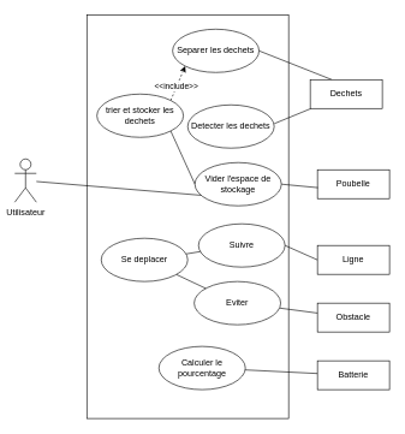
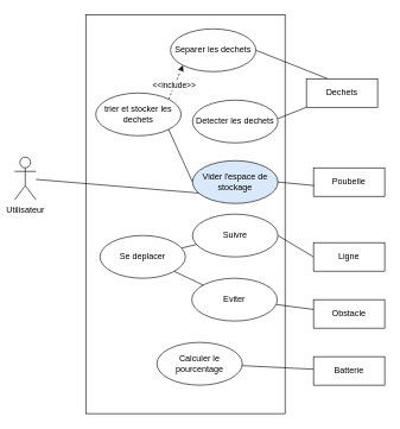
  <mxCell id="0" />
  <mxCell id="1" parent="0" />
  <mxCell id="2" value="" style="rounded=0;whiteSpace=wrap;html=1;" parent="1" vertex="1"><mxGeometry x="120" y="20" width="280" height="560" as="geometry" /></mxCell>
  <mxCell id="3" value="Separer les dechets" style="ellipse;whiteSpace=wrap;html=1;" parent="1" vertex="1"><mxGeometry x="239" y="40" width="120" height="60" as="geometry" /></mxCell>
  <mxCell id="4" style="edgeStyle=none;rounded=0;sketch=0;orthogonalLoop=1;jettySize=auto;html=1;entryX=0.075;entryY=0.757;entryDx=0;entryDy=0;entryPerimeter=0;shadow=0;startArrow=none;startFill=0;endArrow=none;endFill=0;" parent="1" source="5" target="19" edge="1"><mxGeometry relative="1" as="geometry"><mxPoint x="276.12" y="233.98" as="targetPoint" /></mxGeometry></mxCell>
  <mxCell id="5" value="Utilisateur" style="shape=umlActor;verticalLabelPosition=bottom;verticalAlign=top;html=1;outlineConnect=0;" parent="1" vertex="1"><mxGeometry x="20" y="220" width="30" height="60" as="geometry" /></mxCell>
  <mxCell id="6" style="edgeStyle=none;rounded=0;sketch=0;orthogonalLoop=1;jettySize=auto;html=1;exitX=0.3;exitY=0;exitDx=0;exitDy=0;entryX=1;entryY=0.5;entryDx=0;entryDy=0;shadow=0;startArrow=none;startFill=0;endArrow=none;endFill=0;exitPerimeter=0;" parent="1" source="8" target="3" edge="1"><mxGeometry relative="1" as="geometry" /></mxCell>
  <mxCell id="7" style="edgeStyle=none;rounded=0;sketch=0;orthogonalLoop=1;jettySize=auto;html=1;entryX=1.001;entryY=0.433;entryDx=0;entryDy=0;entryPerimeter=0;shadow=0;startArrow=none;startFill=0;endArrow=none;endFill=0;" parent="1" source="8" target="13" edge="1"><mxGeometry relative="1" as="geometry" /></mxCell>
  <mxCell id="8" value="Dechets" style="rounded=0;whiteSpace=wrap;html=1;" parent="1" vertex="1"><mxGeometry x="430" y="110" width="100" height="40" as="geometry" /></mxCell>
  <mxCell id="9" style="edgeStyle=none;rounded=0;sketch=0;orthogonalLoop=1;jettySize=auto;html=1;exitX=1;exitY=0;exitDx=0;exitDy=0;entryX=0;entryY=1;entryDx=0;entryDy=0;shadow=0;startArrow=none;startFill=0;endArrow=classic;endFill=1;dashed=1;" parent="1" source="12" target="3" edge="1"><mxGeometry relative="1" as="geometry" /></mxCell>
  <mxCell id="10" value="&amp;lt;&amp;lt;include&amp;gt;&amp;gt;" style="edgeLabel;html=1;align=center;verticalAlign=middle;resizable=0;points=[];" parent="9" vertex="1" connectable="0"><mxGeometry x="-0.168" relative="1" as="geometry"><mxPoint x="-1" as="offset" /></mxGeometry></mxCell>
  <mxCell id="11" style="edgeStyle=none;rounded=0;sketch=0;orthogonalLoop=1;jettySize=auto;html=1;exitX=1;exitY=1;exitDx=0;exitDy=0;shadow=0;startArrow=none;startFill=0;endArrow=none;endFill=0;entryX=0;entryY=0.5;entryDx=0;entryDy=0;" parent="1" source="12" target="19" edge="1"><mxGeometry relative="1" as="geometry"><mxPoint x="283.93" y="200.781" as="targetPoint" /></mxGeometry></mxCell>
  <mxCell id="12" value="trier et stocker les dechets" style="ellipse;whiteSpace=wrap;html=1;" parent="1" vertex="1"><mxGeometry x="134" y="130" width="120" height="60" as="geometry" /></mxCell>
- <mxCell id="13" value="Detecter les dechets" style="ellipse;whiteSpace=wrap;html=1;" parent="1" vertex="1"><mxGeometry x="260" y="145" width="120" height="60" as="geometry" /></mxCell>
- <mxCell id="14" value="Suivre" style="ellipse;whiteSpace=wrap;html=1;" parent="1" vertex="1"><mxGeometry x="275" y="310" width="120" height="60" as="geometry" /></mxCell>
+ <mxCell id="13" value="Detecter les dechets" style="ellipse;whiteSpace=wrap;html=1;" parent="1" vertex="1"><mxGeometry x="270" y="140" width="120" height="60" as="geometry" /></mxCell>
+ <mxCell id="14" value="Suivre" style="ellipse;whiteSpace=wrap;html=1;" parent="1" vertex="1"><mxGeometry x="270" y="300" width="120" height="60" as="geometry" /></mxCell>
  <mxCell id="15" style="edgeStyle=none;rounded=0;sketch=0;orthogonalLoop=1;jettySize=auto;html=1;exitX=0;exitY=0.5;exitDx=0;exitDy=0;entryX=1;entryY=0.5;entryDx=0;entryDy=0;shadow=0;startArrow=none;startFill=0;endArrow=none;endFill=0;" parent="1" source="16" target="14" edge="1"><mxGeometry relative="1" as="geometry" /></mxCell>
  <mxCell id="16" value="Ligne" style="rounded=0;whiteSpace=wrap;html=1;" parent="1" vertex="1"><mxGeometry x="440" y="340" width="100" height="40" as="geometry" /></mxCell>
  <mxCell id="17" value="Poubelle" style="rounded=0;whiteSpace=wrap;html=1;" parent="1" vertex="1"><mxGeometry x="440" y="235" width="100" height="40" as="geometry" /></mxCell>
  <mxCell id="18" style="edgeStyle=none;rounded=0;sketch=0;orthogonalLoop=1;jettySize=auto;html=1;exitX=1;exitY=0.5;exitDx=0;exitDy=0;entryX=0.007;entryY=0.621;entryDx=0;entryDy=0;entryPerimeter=0;shadow=0;startArrow=none;startFill=0;endArrow=none;endFill=0;" parent="1" source="19" target="17" edge="1"><mxGeometry relative="1" as="geometry" /></mxCell>
- <mxCell id="19" value="Vider l'espace de stockage" style="ellipse;whiteSpace=wrap;html=1;" parent="1" vertex="1"><mxGeometry x="270" y="225" width="120" height="60" as="geometry" /></mxCell>
+ <mxCell id="19" value="Vider l'espace de stockage" style="ellipse;whiteSpace=wrap;html=1;fillColor=#dae8fc;" parent="1" vertex="1"><mxGeometry x="270" y="225" width="120" height="60" as="geometry" /></mxCell>
  <mxCell id="20" value="Obstacle" style="rounded=0;whiteSpace=wrap;html=1;" vertex="1" parent="1"><mxGeometry x="440" y="420" width="100" height="40" as="geometry" /></mxCell>
  <mxCell id="21" style="rounded=0;orthogonalLoop=1;jettySize=auto;html=1;endArrow=none;endFill=0;" edge="1" parent="1" source="22" target="20"><mxGeometry relative="1" as="geometry" /></mxCell>
  <mxCell id="22" value="Eviter" style="ellipse;whiteSpace=wrap;html=1;" vertex="1" parent="1"><mxGeometry x="269" y="390" width="120" height="60" as="geometry" /></mxCell>
  <mxCell id="23" style="edgeStyle=none;rounded=0;orthogonalLoop=1;jettySize=auto;html=1;endArrow=none;endFill=0;" edge="1" parent="1" source="25" target="22"><mxGeometry relative="1" as="geometry" /></mxCell>
  <mxCell id="24" style="edgeStyle=none;rounded=0;orthogonalLoop=1;jettySize=auto;html=1;endArrow=none;endFill=0;" edge="1" parent="1" source="25" target="14"><mxGeometry relative="1" as="geometry" /></mxCell>
  <mxCell id="25" value="Se deplacer" style="ellipse;whiteSpace=wrap;html=1;" vertex="1" parent="1"><mxGeometry x="140" y="330" width="120" height="60" as="geometry" /></mxCell>
  <mxCell id="26" style="edgeStyle=none;rounded=0;orthogonalLoop=1;jettySize=auto;html=1;endArrow=none;endFill=0;" edge="1" parent="1" source="27" target="28"><mxGeometry relative="1" as="geometry" /></mxCell>
  <mxCell id="27" value="Calculer le pourcentage" style="ellipse;whiteSpace=wrap;html=1;" vertex="1" parent="1"><mxGeometry x="220" y="480" width="120" height="60" as="geometry" /></mxCell>
  <mxCell id="28" value="Batterie" style="rounded=0;whiteSpace=wrap;html=1;" vertex="1" parent="1"><mxGeometry x="440" y="500" width="100" height="40" as="geometry" /></mxCell>
